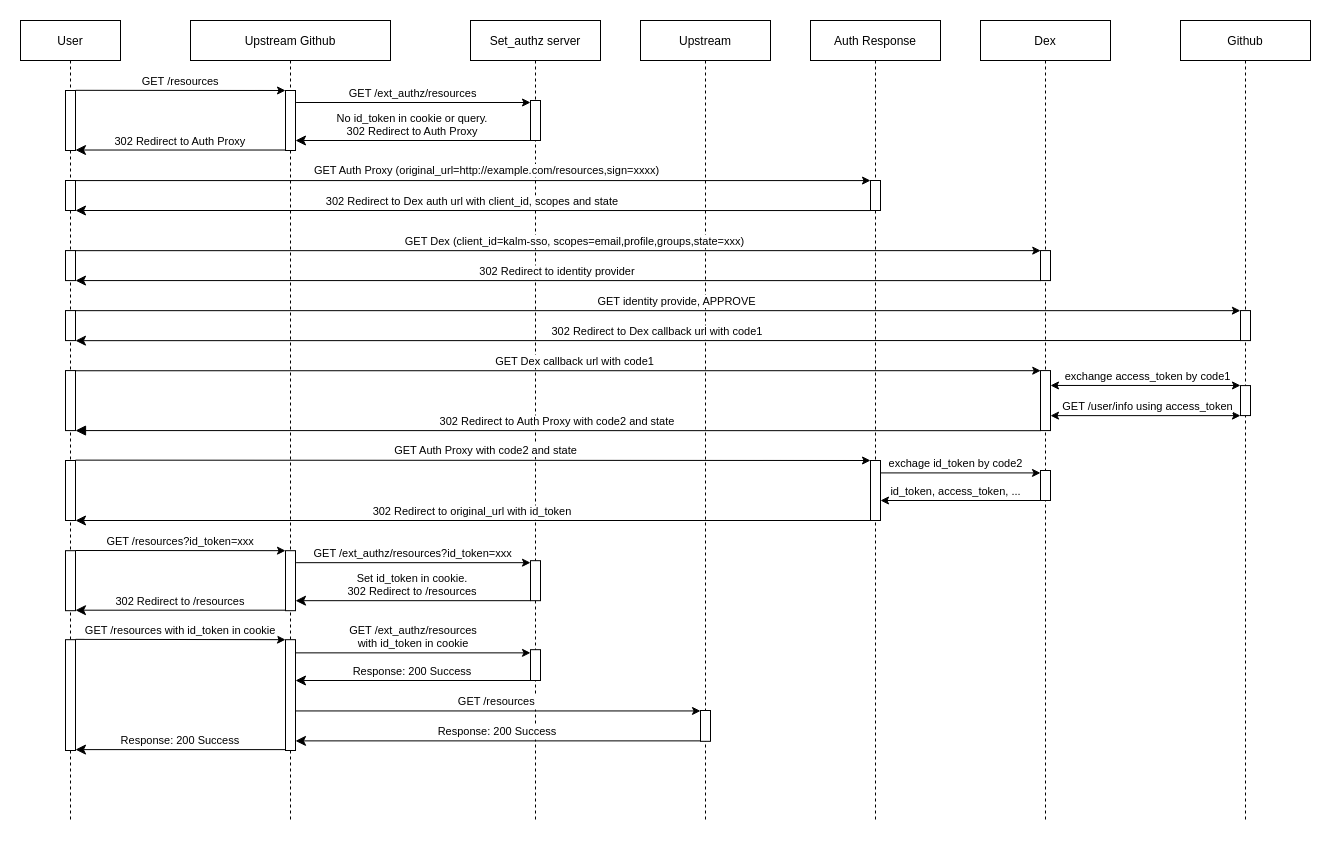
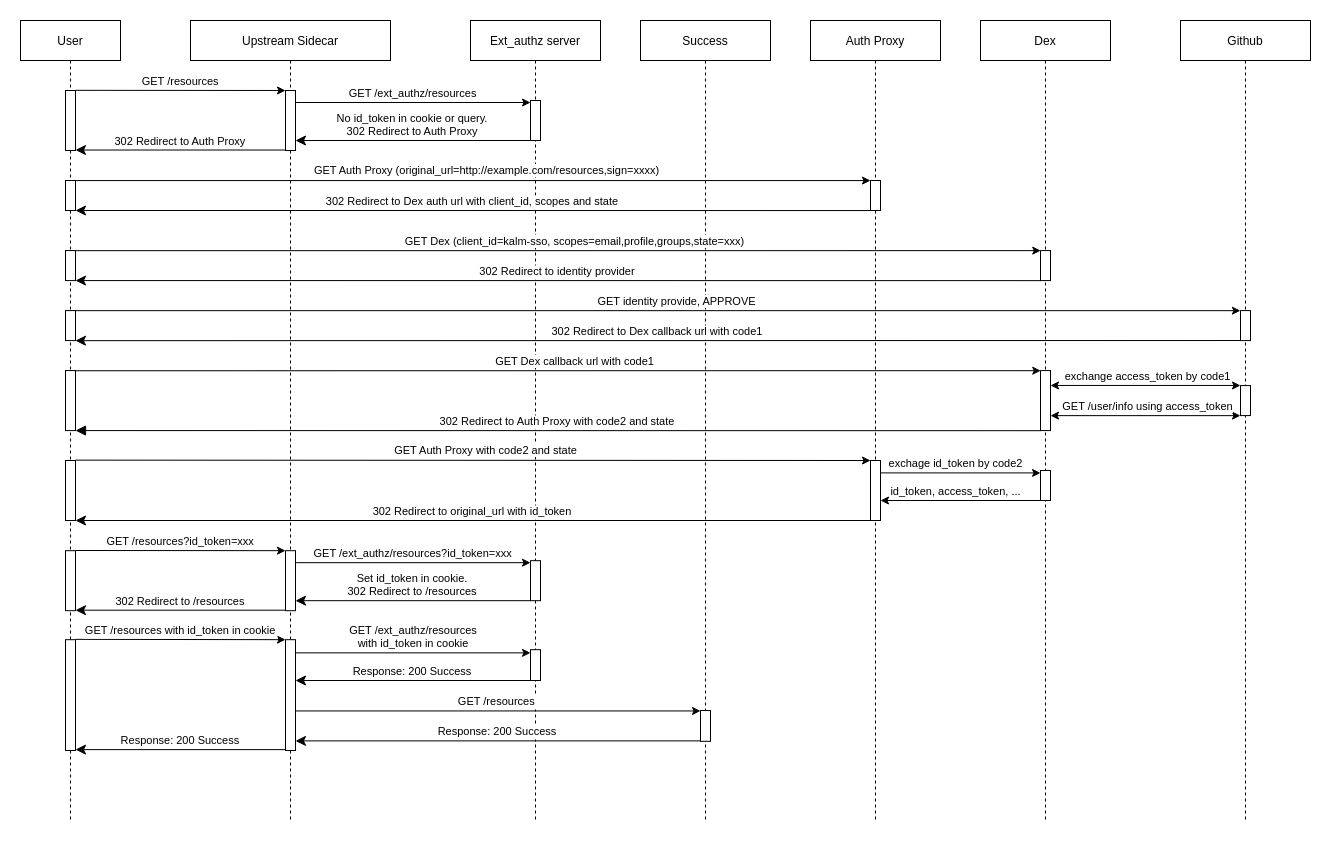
  <mxCell id="0" />
  <mxCell id="1" parent="0" />
  <mxCell id="2" value="User" style="shape=umlLifeline;perimeter=lifelinePerimeter;container=1;collapsible=0;recursiveResize=0;rounded=0;shadow=0;strokeWidth=1;" parent="1" vertex="1"><mxGeometry width="100" height="800" as="geometry" x="20" y="20" /></mxCell>
  <mxCell id="3" value="" style="points=[];perimeter=orthogonalPerimeter;rounded=0;shadow=0;strokeWidth=1;" vertex="1" parent="2"><mxGeometry x="45" y="230.08" width="10" height="30" as="geometry" /></mxCell>
  <mxCell id="4" value="" style="points=[];perimeter=orthogonalPerimeter;rounded=0;shadow=0;strokeWidth=1;" vertex="1" parent="2"><mxGeometry x="45" y="290.08" width="10" height="30" as="geometry" /></mxCell>
  <mxCell id="5" value="" style="points=[];perimeter=orthogonalPerimeter;rounded=0;shadow=0;strokeWidth=1;" vertex="1" parent="2"><mxGeometry x="45" y="350.08" width="10" height="60" as="geometry" /></mxCell>
  <mxCell id="6" value="" style="points=[];perimeter=orthogonalPerimeter;rounded=0;shadow=0;strokeWidth=1;" vertex="1" parent="2"><mxGeometry x="45" y="160" width="10" height="30" as="geometry" /></mxCell>
  <mxCell id="7" value="" style="points=[];perimeter=orthogonalPerimeter;rounded=0;shadow=0;strokeWidth=1;" vertex="1" parent="2"><mxGeometry x="45" y="440" width="10" height="60" as="geometry" /></mxCell>
  <mxCell id="8" value="" style="points=[];perimeter=orthogonalPerimeter;rounded=0;shadow=0;strokeWidth=1;" vertex="1" parent="2"><mxGeometry x="45" y="70" width="10" height="60" as="geometry" /></mxCell>
  <mxCell id="9" value="" style="points=[];perimeter=orthogonalPerimeter;rounded=0;shadow=0;strokeWidth=1;" vertex="1" parent="2"><mxGeometry x="45" y="530.18" width="10" height="60" as="geometry" /></mxCell>
  <mxCell id="10" value="" style="points=[];perimeter=orthogonalPerimeter;rounded=0;shadow=0;strokeWidth=1;" vertex="1" parent="2"><mxGeometry x="45" y="619.18" width="10" height="110.82" as="geometry" /></mxCell>
- <mxCell id="11" value="Upstream Github" style="shape=umlLifeline;perimeter=lifelinePerimeter;container=1;collapsible=0;recursiveResize=0;rounded=0;shadow=0;strokeWidth=1;" parent="1" vertex="1"><mxGeometry x="190" width="200" height="800" as="geometry" y="20" /></mxCell>
+ <mxCell id="11" value="Upstream Sidecar" style="shape=umlLifeline;perimeter=lifelinePerimeter;container=1;collapsible=0;recursiveResize=0;rounded=0;shadow=0;strokeWidth=1;" parent="1" vertex="1"><mxGeometry x="190" width="200" height="800" as="geometry" y="20" /></mxCell>
  <mxCell id="12" value="" style="points=[];perimeter=orthogonalPerimeter;rounded=0;shadow=0;strokeWidth=1;" parent="11" vertex="1"><mxGeometry x="95" y="70" width="10" height="60" as="geometry" /></mxCell>
  <mxCell id="13" value="" style="points=[];perimeter=orthogonalPerimeter;rounded=0;shadow=0;strokeWidth=1;" vertex="1" parent="11"><mxGeometry x="95" y="530.18" width="10" height="60" as="geometry" /></mxCell>
  <mxCell id="14" value="" style="points=[];perimeter=orthogonalPerimeter;rounded=0;shadow=0;strokeWidth=1;" vertex="1" parent="11"><mxGeometry x="95" y="619.18" width="10" height="110.82" as="geometry" /></mxCell>
- <mxCell id="15" value="Set_authz server" style="shape=umlLifeline;perimeter=lifelinePerimeter;container=1;collapsible=0;recursiveResize=0;rounded=0;shadow=0;strokeWidth=1;" vertex="1" parent="1"><mxGeometry x="470" width="130" height="800" as="geometry" y="20" /></mxCell>
+ <mxCell id="15" value="Ext_authz server" style="shape=umlLifeline;perimeter=lifelinePerimeter;container=1;collapsible=0;recursiveResize=0;rounded=0;shadow=0;strokeWidth=1;" vertex="1" parent="1"><mxGeometry x="470" width="130" height="800" as="geometry" y="20" /></mxCell>
  <mxCell id="16" value="" style="points=[];perimeter=orthogonalPerimeter;rounded=0;shadow=0;strokeWidth=1;" parent="15" vertex="1"><mxGeometry x="60" y="80" width="10" height="40" as="geometry" /></mxCell>
  <mxCell id="17" value="" style="points=[];perimeter=orthogonalPerimeter;rounded=0;shadow=0;strokeWidth=1;" vertex="1" parent="15"><mxGeometry x="60" y="540.18" width="10" height="40" as="geometry" /></mxCell>
  <mxCell id="18" value="" style="points=[];perimeter=orthogonalPerimeter;rounded=0;shadow=0;strokeWidth=1;" vertex="1" parent="15"><mxGeometry x="60" y="629.18" width="10" height="30.82" as="geometry" /></mxCell>
  <mxCell id="19" value="Github" style="shape=umlLifeline;perimeter=lifelinePerimeter;container=1;collapsible=0;recursiveResize=0;rounded=0;shadow=0;strokeWidth=1;" vertex="1" parent="1"><mxGeometry x="1180" width="130" height="800" as="geometry" y="20" /></mxCell>
  <mxCell id="20" value="" style="points=[];perimeter=orthogonalPerimeter;rounded=0;shadow=0;strokeWidth=1;" vertex="1" parent="19"><mxGeometry x="60" y="290.08" width="10" height="30" as="geometry" /></mxCell>
  <mxCell id="21" value="" style="points=[];perimeter=orthogonalPerimeter;rounded=0;shadow=0;strokeWidth=1;" vertex="1" parent="19"><mxGeometry x="60" y="365.08" width="10" height="30" as="geometry" /></mxCell>
  <mxCell id="22" value="Dex" style="shape=umlLifeline;perimeter=lifelinePerimeter;container=1;collapsible=0;recursiveResize=0;rounded=0;shadow=0;strokeWidth=1;" vertex="1" parent="1"><mxGeometry x="980" width="130" height="800" as="geometry" y="20" /></mxCell>
  <mxCell id="23" value="" style="points=[];perimeter=orthogonalPerimeter;rounded=0;shadow=0;strokeWidth=1;" vertex="1" parent="22"><mxGeometry x="60" y="350.08" width="10" height="60" as="geometry" /></mxCell>
  <mxCell id="24" value="" style="points=[];perimeter=orthogonalPerimeter;rounded=0;shadow=0;strokeWidth=1;" vertex="1" parent="22"><mxGeometry x="60" y="230.08" width="10" height="30" as="geometry" /></mxCell>
  <mxCell id="25" value="" style="points=[];perimeter=orthogonalPerimeter;rounded=0;shadow=0;strokeWidth=1;" vertex="1" parent="22"><mxGeometry x="60" y="450" width="10" height="30" as="geometry" /></mxCell>
- <mxCell id="26" value="Auth Response" style="shape=umlLifeline;perimeter=lifelinePerimeter;container=1;collapsible=0;recursiveResize=0;rounded=0;shadow=0;strokeWidth=1;" vertex="1" parent="1"><mxGeometry x="810" width="130" height="800" as="geometry" y="20" /></mxCell>
+ <mxCell id="26" value="Auth Proxy" style="shape=umlLifeline;perimeter=lifelinePerimeter;container=1;collapsible=0;recursiveResize=0;rounded=0;shadow=0;strokeWidth=1;" vertex="1" parent="1"><mxGeometry x="810" width="130" height="800" as="geometry" y="20" /></mxCell>
  <mxCell id="27" value="" style="points=[];perimeter=orthogonalPerimeter;rounded=0;shadow=0;strokeWidth=1;" vertex="1" parent="26"><mxGeometry x="60" y="160" width="10" height="30" as="geometry" /></mxCell>
  <mxCell id="28" value="" style="points=[];perimeter=orthogonalPerimeter;rounded=0;shadow=0;strokeWidth=1;" vertex="1" parent="26"><mxGeometry x="60" y="440" width="10" height="60" as="geometry" /></mxCell>
- <mxCell id="29" value="Upstream" style="shape=umlLifeline;perimeter=lifelinePerimeter;container=1;collapsible=0;recursiveResize=0;rounded=0;shadow=0;strokeWidth=1;" vertex="1" parent="1"><mxGeometry x="640" width="130" height="800" as="geometry" y="20" /></mxCell>
+ <mxCell id="29" value="Success" style="shape=umlLifeline;perimeter=lifelinePerimeter;container=1;collapsible=0;recursiveResize=0;rounded=0;shadow=0;strokeWidth=1;" vertex="1" parent="1"><mxGeometry x="640" width="130" height="800" as="geometry" y="20" /></mxCell>
  <mxCell id="30" value="" style="points=[];perimeter=orthogonalPerimeter;rounded=0;shadow=0;strokeWidth=1;" vertex="1" parent="29"><mxGeometry x="60" y="690" width="10" height="30.82" as="geometry" /></mxCell>
  <mxCell id="31" value="GET /resources " style="verticalAlign=bottom;endArrow=classic;shadow=0;strokeWidth=1;endFill=1;exitX=0.98;exitY=0.643;exitDx=0;exitDy=0;exitPerimeter=0;" edge="1" parent="1" source="14" target="30"><mxGeometry relative="1" as="geometry"><mxPoint x="290" y="709.998" as="sourcePoint" /><mxPoint x="605" y="709.998" as="targetPoint" /></mxGeometry></mxCell>
  <mxCell id="32" value="302 Redirect to Auth Proxy" style="verticalAlign=bottom;endArrow=classic;endSize=8;exitX=-0.008;exitY=0.992;shadow=0;strokeWidth=1;exitDx=0;exitDy=0;exitPerimeter=0;endFill=1;" parent="1" source="12" target="8" edge="1"><mxGeometry relative="1" as="geometry"><mxPoint x="75" y="139.75" as="targetPoint" /></mxGeometry></mxCell>
  <mxCell id="33" value="GET /ext_authz/resources" style="verticalAlign=bottom;endArrow=classic;shadow=0;strokeWidth=1;endFill=1;exitX=1.06;exitY=0.2;exitDx=0;exitDy=0;exitPerimeter=0;" parent="1" source="12" target="16" edge="1"><mxGeometry relative="1" as="geometry"><mxPoint x="390" y="80" as="sourcePoint" /><mxPoint x="540" y="100" as="targetPoint" /></mxGeometry></mxCell>
  <mxCell id="34" value="No id_token in cookie or query. &#10;302 Redirect to Auth Proxy" style="verticalAlign=bottom;endArrow=classic;endSize=8;shadow=0;strokeWidth=1;endFill=1;exitX=0;exitY=1;exitDx=0;exitDy=0;exitPerimeter=0;" parent="1" source="16" target="12" edge="1"><mxGeometry relative="1" as="geometry"><mxPoint x="220" y="197" as="targetPoint" /><mxPoint x="480" y="160.645" as="sourcePoint" /></mxGeometry></mxCell>
  <mxCell id="35" value="" style="endArrow=classic;html=1;exitX=1.003;exitY=0.003;exitDx=0;exitDy=0;exitPerimeter=0;entryX=0.023;entryY=0.002;entryDx=0;entryDy=0;entryPerimeter=0;" edge="1" parent="1" source="3" target="24"><mxGeometry width="50" height="50" relative="1" as="geometry"><mxPoint x="150" y="250.08" as="sourcePoint" /><mxPoint x="729" y="250.08" as="targetPoint" /></mxGeometry></mxCell>
  <mxCell id="36" value="GET Dex (client_id=kalm-sso, scopes=email,profile,groups,state=xxx)" style="edgeLabel;html=1;align=center;verticalAlign=middle;resizable=0;points=[];labelBackgroundColor=#FFFFFF;" vertex="1" connectable="0" parent="35"><mxGeometry x="0.031" y="-1" relative="1" as="geometry"><mxPoint y="-11.15" as="offset" /></mxGeometry></mxCell>
  <mxCell id="37" value="302 Redirect to identity provider" style="verticalAlign=bottom;endArrow=classic;endSize=8;shadow=0;strokeWidth=1;exitX=0;exitY=1.002;exitDx=0;exitDy=0;exitPerimeter=0;endFill=1;" edge="1" parent="1" source="24" target="3"><mxGeometry relative="1" as="geometry"><mxPoint x="540" y="280.08" as="targetPoint" /><mxPoint x="735" y="280.08" as="sourcePoint" /></mxGeometry></mxCell>
  <mxCell id="38" value="" style="endArrow=classic;html=1;exitX=0.992;exitY=0.003;exitDx=0;exitDy=0;exitPerimeter=0;entryX=-0.011;entryY=0.003;entryDx=0;entryDy=0;entryPerimeter=0;" edge="1" parent="1" source="4" target="20"><mxGeometry width="50" height="50" relative="1" as="geometry"><mxPoint x="77" y="310.11" as="sourcePoint" /><mxPoint x="889" y="310.08" as="targetPoint" /></mxGeometry></mxCell>
  <mxCell id="39" value="GET identity provide, APPROVE" style="edgeLabel;html=1;align=center;verticalAlign=middle;resizable=0;points=[];labelBackgroundColor=#FFFFFF;" vertex="1" connectable="0" parent="38"><mxGeometry x="0.031" y="-1" relative="1" as="geometry"><mxPoint y="-11.15" as="offset" /></mxGeometry></mxCell>
  <mxCell id="40" value="302 Redirect to Dex callback url with code1" style="verticalAlign=bottom;endArrow=classic;endSize=8;shadow=0;strokeWidth=1;endFill=1;exitX=-0.002;exitY=0.998;exitDx=0;exitDy=0;exitPerimeter=0;entryX=0.995;entryY=1.003;entryDx=0;entryDy=0;entryPerimeter=0;" edge="1" parent="1" source="20" target="4"><mxGeometry relative="1" as="geometry"><mxPoint x="110" y="340.08" as="targetPoint" /><mxPoint x="820" y="340.08" as="sourcePoint" /></mxGeometry></mxCell>
  <mxCell id="41" value="" style="endArrow=classic;html=1;exitX=1.003;exitY=0.003;exitDx=0;exitDy=0;exitPerimeter=0;entryX=0.023;entryY=0.002;entryDx=0;entryDy=0;entryPerimeter=0;" edge="1" source="5" target="23" parent="1"><mxGeometry width="50" height="50" relative="1" as="geometry"><mxPoint x="150" y="370.08" as="sourcePoint" /><mxPoint x="729" y="370.08" as="targetPoint" /></mxGeometry></mxCell>
  <mxCell id="42" value="GET Dex callback url with code1" style="edgeLabel;html=1;align=center;verticalAlign=middle;resizable=0;points=[];labelBackgroundColor=#FFFFFF;" vertex="1" connectable="0" parent="41"><mxGeometry x="0.031" y="-1" relative="1" as="geometry"><mxPoint y="-11.15" as="offset" /></mxGeometry></mxCell>
  <mxCell id="43" value="302 Redirect to Auth Proxy with code2 and state" style="verticalAlign=bottom;endArrow=block;endSize=8;shadow=0;strokeWidth=1;exitX=0;exitY=1.002;exitDx=0;exitDy=0;exitPerimeter=0;endFill=1;" edge="1" source="23" target="5" parent="1"><mxGeometry relative="1" as="geometry"><mxPoint x="540" y="400.08" as="targetPoint" /><mxPoint x="735" y="400.08" as="sourcePoint" /></mxGeometry></mxCell>
  <mxCell id="44" value="" style="endArrow=classic;html=1;exitX=1.003;exitY=0.003;exitDx=0;exitDy=0;exitPerimeter=0;" edge="1" source="6" target="27" parent="1"><mxGeometry width="50" height="50" relative="1" as="geometry"><mxPoint x="150" y="180" as="sourcePoint" /><mxPoint x="740" y="180" as="targetPoint" /></mxGeometry></mxCell>
  <mxCell id="45" value="GET Auth Proxy (original_url=http://example.com/resources,sign=xxxx)" style="edgeLabel;html=1;align=center;verticalAlign=middle;resizable=0;points=[];labelBackgroundColor=#FFFFFF;" vertex="1" connectable="0" parent="44"><mxGeometry x="0.031" y="-1" relative="1" as="geometry"><mxPoint y="-11.15" as="offset" /></mxGeometry></mxCell>
  <mxCell id="46" value="302 Redirect to Dex auth url with client_id, scopes and state" style="verticalAlign=bottom;endArrow=classic;endSize=8;shadow=0;strokeWidth=1;exitX=0;exitY=1.002;exitDx=0;exitDy=0;exitPerimeter=0;endFill=1;" edge="1" source="27" target="6" parent="1"><mxGeometry relative="1" as="geometry"><mxPoint x="540" y="210" as="targetPoint" /><mxPoint x="735" y="210" as="sourcePoint" /></mxGeometry></mxCell>
  <mxCell id="47" value="" style="endArrow=classic;startArrow=classic;html=1;entryX=-0.003;entryY=-0.004;entryDx=0;entryDy=0;entryPerimeter=0;" edge="1" parent="1" source="23" target="21"><mxGeometry width="50" height="50" relative="1" as="geometry"><mxPoint x="1260" y="390" as="sourcePoint" /><mxPoint x="1310" y="420" as="targetPoint" /></mxGeometry></mxCell>
  <mxCell id="48" value="exchange access_token by code1" style="edgeLabel;html=1;align=center;verticalAlign=middle;resizable=0;points=[];" vertex="1" connectable="0" parent="47"><mxGeometry x="0.008" relative="1" as="geometry"><mxPoint y="-9.88" as="offset" /></mxGeometry></mxCell>
  <mxCell id="49" value="" style="endArrow=classic;startArrow=classic;html=1;entryX=-0.005;entryY=1.002;entryDx=0;entryDy=0;entryPerimeter=0;" edge="1" parent="1" source="23" target="21"><mxGeometry width="50" height="50" relative="1" as="geometry"><mxPoint x="1180" y="410" as="sourcePoint" /><mxPoint x="1389.97" y="410" as="targetPoint" /></mxGeometry></mxCell>
  <mxCell id="50" value="GET /user/info using access_token" style="edgeLabel;html=1;align=center;verticalAlign=middle;resizable=0;points=[];" vertex="1" connectable="0" parent="49"><mxGeometry x="0.008" relative="1" as="geometry"><mxPoint y="-9.88" as="offset" /></mxGeometry></mxCell>
  <mxCell id="51" value="" style="endArrow=classic;html=1;exitX=1;exitY=-0.006;exitDx=0;exitDy=0;exitPerimeter=0;" edge="1" source="7" target="28" parent="1"><mxGeometry width="50" height="50" relative="1" as="geometry"><mxPoint x="150" y="460" as="sourcePoint" /><mxPoint x="729" y="460" as="targetPoint" /></mxGeometry></mxCell>
  <mxCell id="52" value="GET Auth Proxy with code2 and state" style="edgeLabel;html=1;align=center;verticalAlign=middle;resizable=0;points=[];labelBackgroundColor=#FFFFFF;" vertex="1" connectable="0" parent="51"><mxGeometry x="0.031" y="-1" relative="1" as="geometry"><mxPoint y="-11.15" as="offset" /></mxGeometry></mxCell>
  <mxCell id="53" value="302 Redirect to original_url with id_token" style="verticalAlign=bottom;endArrow=classic;endSize=8;shadow=0;strokeWidth=1;endFill=1;exitX=0;exitY=1;exitDx=0;exitDy=0;exitPerimeter=0;" edge="1" source="28" target="7" parent="1"><mxGeometry relative="1" as="geometry"><mxPoint x="75" y="490" as="targetPoint" /><mxPoint x="740" y="520" as="sourcePoint" /><Array as="points" /></mxGeometry></mxCell>
  <mxCell id="54" value="" style="endArrow=classic;html=1;exitX=0;exitY=1;exitDx=0;exitDy=0;exitPerimeter=0;" edge="1" parent="1" source="25" target="28"><mxGeometry width="50" height="50" relative="1" as="geometry"><mxPoint x="1050" y="515" as="sourcePoint" /><mxPoint x="1120" y="550" as="targetPoint" /></mxGeometry></mxCell>
  <mxCell id="55" value="id_token, access_token, ..." style="edgeLabel;html=1;align=center;verticalAlign=middle;resizable=0;points=[];" vertex="1" connectable="0" parent="54"><mxGeometry x="0.033" y="-2" relative="1" as="geometry"><mxPoint x="-2.38" y="-8" as="offset" /></mxGeometry></mxCell>
  <mxCell id="56" value="" style="endArrow=classic;html=1;exitX=1;exitY=0.207;exitDx=0;exitDy=0;exitPerimeter=0;" edge="1" parent="1" source="28" target="25"><mxGeometry width="50" height="50" relative="1" as="geometry"><mxPoint x="1240" y="470" as="sourcePoint" /><mxPoint x="1070" y="470" as="targetPoint" /><Array as="points" /></mxGeometry></mxCell>
  <mxCell id="57" value="exchage id_token by code2" style="edgeLabel;html=1;align=center;verticalAlign=middle;resizable=0;points=[];" vertex="1" connectable="0" parent="56"><mxGeometry x="-0.033" y="2" relative="1" as="geometry"><mxPoint x="-2.38" y="-8" as="offset" /></mxGeometry></mxCell>
  <mxCell id="58" value="GET /resources" style="verticalAlign=bottom;endArrow=classic;shadow=0;strokeWidth=1;endFill=1;exitX=1.012;exitY=-0.003;exitDx=0;exitDy=0;exitPerimeter=0;" parent="1" source="8" target="12" edge="1"><mxGeometry relative="1" as="geometry"><mxPoint x="120" y="90" as="sourcePoint" /><mxPoint x="240" y="90" as="targetPoint" /><Array as="points" /></mxGeometry></mxCell>
  <mxCell id="59" value="302 Redirect to /resources" style="verticalAlign=bottom;endArrow=classic;endSize=8;exitX=-0.008;exitY=0.992;shadow=0;strokeWidth=1;exitDx=0;exitDy=0;exitPerimeter=0;endFill=1;" edge="1" source="13" target="9" parent="1"><mxGeometry relative="1" as="geometry"><mxPoint x="75" y="599.93" as="targetPoint" /></mxGeometry></mxCell>
  <mxCell id="60" value="GET /ext_authz/resources?id_token=xxx" style="verticalAlign=bottom;endArrow=classic;shadow=0;strokeWidth=1;endFill=1;exitX=1.06;exitY=0.2;exitDx=0;exitDy=0;exitPerimeter=0;" edge="1" source="13" target="17" parent="1"><mxGeometry relative="1" as="geometry"><mxPoint x="390" y="540.18" as="sourcePoint" /><mxPoint x="540" y="560.18" as="targetPoint" /></mxGeometry></mxCell>
  <mxCell id="61" value="Set id_token in cookie. &#10;302 Redirect to /resources" style="verticalAlign=bottom;endArrow=classic;endSize=8;shadow=0;strokeWidth=1;endFill=1;exitX=0;exitY=1;exitDx=0;exitDy=0;exitPerimeter=0;" edge="1" source="17" target="13" parent="1"><mxGeometry relative="1" as="geometry"><mxPoint x="220" y="657.18" as="targetPoint" /><mxPoint x="480" y="620.825" as="sourcePoint" /></mxGeometry></mxCell>
  <mxCell id="62" value="GET /resources?id_token=xxx" style="verticalAlign=bottom;endArrow=classic;shadow=0;strokeWidth=1;endFill=1;exitX=1.012;exitY=-0.003;exitDx=0;exitDy=0;exitPerimeter=0;" edge="1" source="9" target="13" parent="1"><mxGeometry relative="1" as="geometry"><mxPoint x="120" y="550.18" as="sourcePoint" /><mxPoint x="240" y="550.18" as="targetPoint" /><Array as="points" /></mxGeometry></mxCell>
  <mxCell id="63" value="Response: 200 Success" style="verticalAlign=bottom;endArrow=classic;endSize=8;exitX=-0.008;exitY=0.992;shadow=0;strokeWidth=1;exitDx=0;exitDy=0;exitPerimeter=0;endFill=1;" edge="1" source="14" target="10" parent="1"><mxGeometry relative="1" as="geometry"><mxPoint x="75" y="688.93" as="targetPoint" /></mxGeometry></mxCell>
  <mxCell id="64" value="GET /ext_authz/resources &#10;with id_token in cookie" style="verticalAlign=bottom;endArrow=classic;shadow=0;strokeWidth=1;endFill=1;exitX=1;exitY=0.119;exitDx=0;exitDy=0;exitPerimeter=0;" edge="1" source="14" target="18" parent="1"><mxGeometry relative="1" as="geometry"><mxPoint x="390" y="629.18" as="sourcePoint" /><mxPoint x="540" y="649.18" as="targetPoint" /></mxGeometry></mxCell>
  <mxCell id="65" value="Response: 200 Success" style="verticalAlign=bottom;endArrow=classic;endSize=8;shadow=0;strokeWidth=1;endFill=1;exitX=0;exitY=1;exitDx=0;exitDy=0;exitPerimeter=0;" edge="1" source="18" target="14" parent="1"><mxGeometry relative="1" as="geometry"><mxPoint x="220" y="746.18" as="targetPoint" /><mxPoint x="480" y="709.825" as="sourcePoint" /></mxGeometry></mxCell>
  <mxCell id="66" value="GET /resources with id_token in cookie" style="verticalAlign=bottom;endArrow=classic;shadow=0;strokeWidth=1;endFill=1;exitX=1.012;exitY=-0.003;exitDx=0;exitDy=0;exitPerimeter=0;" edge="1" source="10" target="14" parent="1"><mxGeometry relative="1" as="geometry"><mxPoint x="120" y="639.18" as="sourcePoint" /><mxPoint x="240" y="639.18" as="targetPoint" /><Array as="points" /></mxGeometry></mxCell>
  <mxCell id="67" value="Response: 200 Success" style="verticalAlign=bottom;endArrow=classic;endSize=8;shadow=0;strokeWidth=1;endFill=1;exitX=0;exitY=0.986;exitDx=0;exitDy=0;exitPerimeter=0;" edge="1" parent="1" source="30" target="14"><mxGeometry relative="1" as="geometry"><mxPoint x="480" y="740" as="targetPoint" /><mxPoint x="800" y="725" as="sourcePoint" /></mxGeometry></mxCell>
